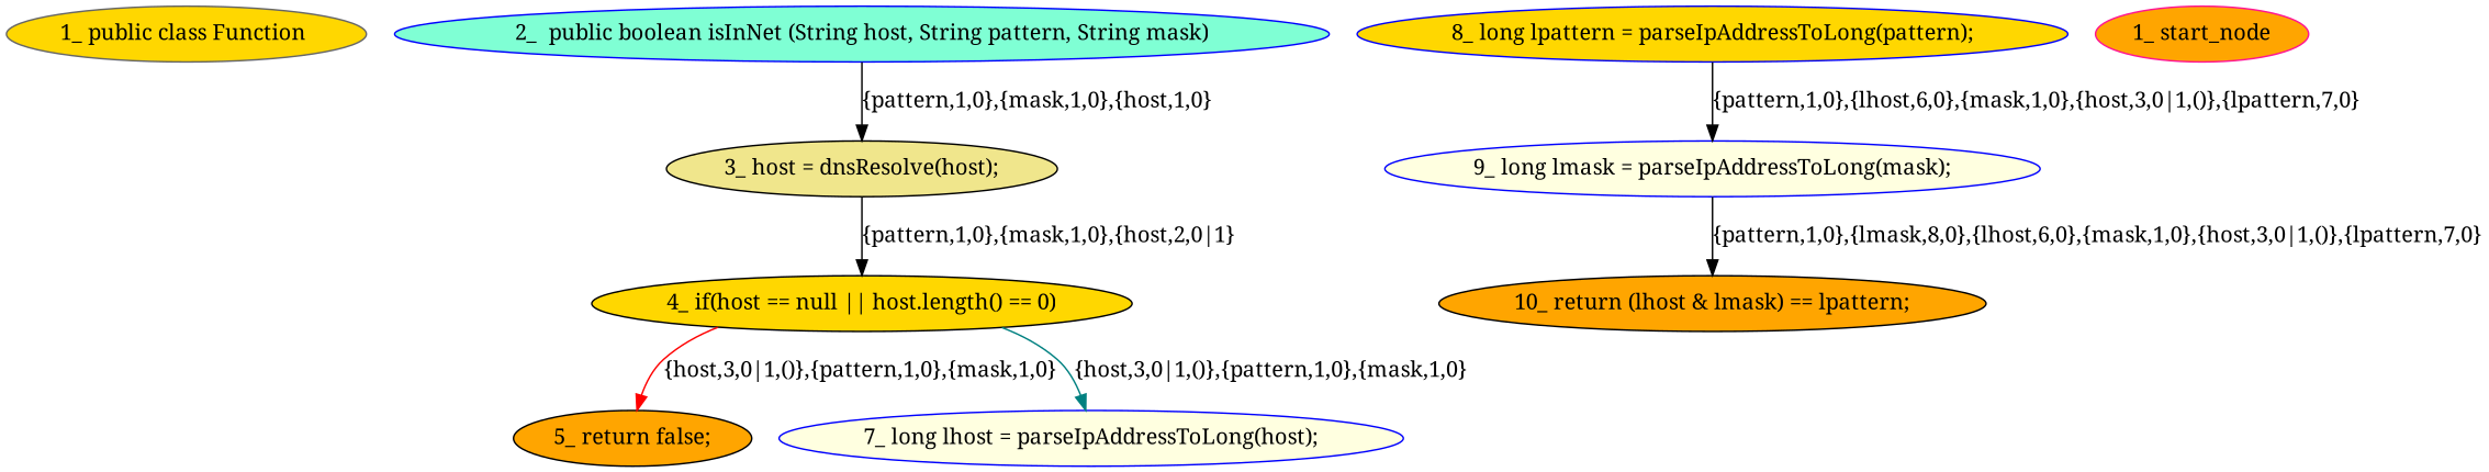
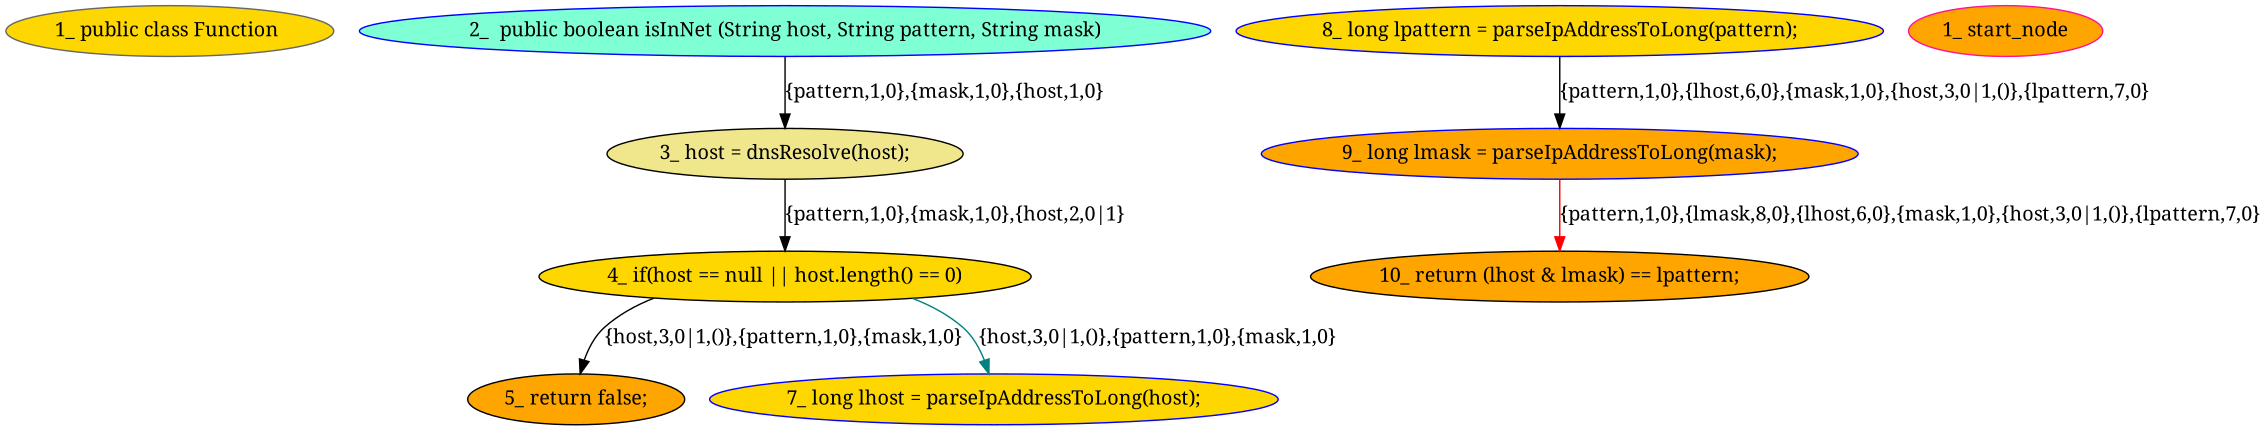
  digraph {
    fontname="Noto Serif"
    node [color=blue fillcolor=gold fontname="Noto Serif" style=filled type_label=expression_statement]
    edge [color=black controlflow_type="next_line 1" edge_type=CFG_edge fontname="Noto Serif"]
    n1 [color=gray40 label="1_\ public\ class\ Function\ " type_label=class_declaration]
    n2 [fillcolor=aquamarine label="2_\ \ public\ boolean\ isInNet\ \(String\ host,\ String\ pattern,\ String\ mask\)" type_label=method_declaration]
    n3 [color=black fillcolor=khaki label="3_\ host\ =\ dnsResolve\(host\);"]
    n4 [color=black label="4_\ if\(host\ ==\ null\ \|\|\ host\.length\(\)\ ==\ 0\)" type_label=if]
    n5 [color=black fillcolor=orange label="5_\ return\ false;" type_label=return]
-   n6 [fillcolor=lightyellow label="7_\ long\ lhost\ =\ parseIpAddressToLong\(host\);"]
+   n6 [label="7_\ long\ lhost\ =\ parseIpAddressToLong\(host\);"]
    n7 [label="8_\ long\ lpattern\ =\ parseIpAddressToLong\(pattern\);"]
-   n8 [fillcolor=lightyellow label="9_\ long\ lmask\ =\ parseIpAddressToLong\(mask\);"]
+   n8 [fillcolor=orange label="9_\ long\ lmask\ =\ parseIpAddressToLong\(mask\);"]
    n9 [color=black fillcolor=orange label="10_\ return\ \(lhost\ \&\ lmask\)\ ==\ lpattern;" type_label=return]
    n10 [color=deeppink fillcolor=orange label="1_\ start_node" type_label=start]
    n2 -> n3 [controlflow_type=first_next_line label="{pattern,1,0},{mask,1,0},{host,1,0}"]
    n3 -> n4 [label="{pattern,1,0},{mask,1,0},{host,2,0|1}"]
-   n4 -> n5 [color=red controlflow_type=pos_next label="{host,3,0|1,()},{pattern,1,0},{mask,1,0}"]
+   n4 -> n5 [controlflow_type=pos_next label="{host,3,0|1,()},{pattern,1,0},{mask,1,0}"]
    n4 -> n6 [color=teal controlflow_type="next_line 6" label="{host,3,0|1,()},{pattern,1,0},{mask,1,0}"]
    n7 -> n8 [label="{pattern,1,0},{lhost,6,0},{mask,1,0},{host,3,0|1,()},{lpattern,7,0}"]
-   n8 -> n9 [label="{pattern,1,0},{lmask,8,0},{lhost,6,0},{mask,1,0},{host,3,0|1,()},{lpattern,7,0}"]
+   n8 -> n9 [color=red label="{pattern,1,0},{lmask,8,0},{lhost,6,0},{mask,1,0},{host,3,0|1,()},{lpattern,7,0}"]
  }
